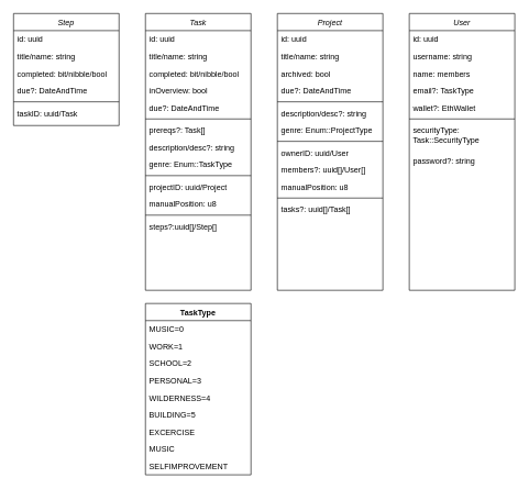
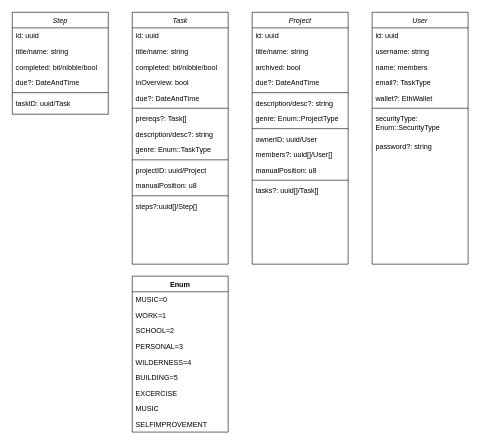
  <mxCell id="0" />
  <mxCell id="1" parent="0" />
  <mxCell id="2" value="Task" style="swimlane;fontStyle=2;align=center;verticalAlign=top;childLayout=stackLayout;horizontal=1;startSize=26;horizontalStack=0;resizeParent=1;resizeLast=0;collapsible=1;marginBottom=0;rounded=0;shadow=0;strokeWidth=1;" parent="1" vertex="1"><mxGeometry x="220" y="20" width="160" height="420" as="geometry"><mxRectangle x="220" y="120" width="160" height="26" as="alternateBounds" /></mxGeometry></mxCell>
  <mxCell id="3" value="id: uuid" style="text;align=left;verticalAlign=top;spacingLeft=4;spacingRight=4;overflow=hidden;rotatable=0;points=[[0,0.5],[1,0.5]];portConstraint=eastwest;" parent="2" vertex="1"><mxGeometry y="26" width="160" height="26" as="geometry" /></mxCell>
  <mxCell id="4" value="title/name: string" style="text;align=left;verticalAlign=top;spacingLeft=4;spacingRight=4;overflow=hidden;rotatable=0;points=[[0,0.5],[1,0.5]];portConstraint=eastwest;rounded=0;shadow=0;html=0;" parent="2" vertex="1"><mxGeometry y="52" width="160" height="26" as="geometry" /></mxCell>
  <mxCell id="5" value="completed: bit/nibble/bool" style="text;align=left;verticalAlign=top;spacingLeft=4;spacingRight=4;overflow=hidden;rotatable=0;points=[[0,0.5],[1,0.5]];portConstraint=eastwest;rounded=0;shadow=0;html=0;" vertex="1" parent="2"><mxGeometry y="78" width="160" height="26" as="geometry" /></mxCell>
  <mxCell id="6" value="inOverview: bool" style="text;align=left;verticalAlign=top;spacingLeft=4;spacingRight=4;overflow=hidden;rotatable=0;points=[[0,0.5],[1,0.5]];portConstraint=eastwest;rounded=0;shadow=0;html=0;" vertex="1" parent="2"><mxGeometry y="104" width="160" height="26" as="geometry" /></mxCell>
  <mxCell id="7" value="due?: DateAndTime" style="text;align=left;verticalAlign=top;spacingLeft=4;spacingRight=4;overflow=hidden;rotatable=0;points=[[0,0.5],[1,0.5]];portConstraint=eastwest;rounded=0;shadow=0;html=0;" vertex="1" parent="2"><mxGeometry y="130" width="160" height="26" as="geometry" /></mxCell>
  <mxCell id="8" value="" style="line;strokeWidth=1;fillColor=none;align=left;verticalAlign=middle;spacingTop=-1;spacingLeft=3;spacingRight=3;rotatable=0;labelPosition=right;points=[];portConstraint=eastwest;" vertex="1" parent="2"><mxGeometry y="156" width="160" height="8" as="geometry" /></mxCell>
  <mxCell id="9" value="prereqs?: Task[]" style="text;align=left;verticalAlign=top;spacingLeft=4;spacingRight=4;overflow=hidden;rotatable=0;points=[[0,0.5],[1,0.5]];portConstraint=eastwest;rounded=0;shadow=0;html=0;" vertex="1" parent="2"><mxGeometry y="164" width="160" height="26" as="geometry" /></mxCell>
  <mxCell id="10" value="description/desc?: string" style="text;align=left;verticalAlign=top;spacingLeft=4;spacingRight=4;overflow=hidden;rotatable=0;points=[[0,0.5],[1,0.5]];portConstraint=eastwest;rounded=0;shadow=0;html=0;" parent="2" vertex="1"><mxGeometry y="190" width="160" height="26" as="geometry" /></mxCell>
  <mxCell id="11" value="genre: Enum::TaskType" style="text;align=left;verticalAlign=top;spacingLeft=4;spacingRight=4;overflow=hidden;rotatable=0;points=[[0,0.5],[1,0.5]];portConstraint=eastwest;rounded=0;shadow=0;html=0;" vertex="1" parent="2"><mxGeometry y="216" width="160" height="26" as="geometry" /></mxCell>
  <mxCell id="12" value="" style="line;strokeWidth=1;fillColor=none;align=left;verticalAlign=middle;spacingTop=-1;spacingLeft=3;spacingRight=3;rotatable=0;labelPosition=right;points=[];portConstraint=eastwest;" vertex="1" parent="2"><mxGeometry y="242" width="160" height="8" as="geometry" /></mxCell>
  <mxCell id="13" value="projectID: uuid/Project" style="text;align=left;verticalAlign=top;spacingLeft=4;spacingRight=4;overflow=hidden;rotatable=0;points=[[0,0.5],[1,0.5]];portConstraint=eastwest;rounded=0;shadow=0;html=0;" vertex="1" parent="2"><mxGeometry y="250" width="160" height="26" as="geometry" /></mxCell>
  <mxCell id="14" value="manualPosition: u8" style="text;align=left;verticalAlign=top;spacingLeft=4;spacingRight=4;overflow=hidden;rotatable=0;points=[[0,0.5],[1,0.5]];portConstraint=eastwest;rounded=0;shadow=0;html=0;" vertex="1" parent="2"><mxGeometry y="276" width="160" height="26" as="geometry" /></mxCell>
  <mxCell id="15" value="" style="line;strokeWidth=1;fillColor=none;align=left;verticalAlign=middle;spacingTop=-1;spacingLeft=3;spacingRight=3;rotatable=0;labelPosition=right;points=[];portConstraint=eastwest;" vertex="1" parent="2"><mxGeometry y="302" width="160" height="8" as="geometry" /></mxCell>
  <mxCell id="16" value="steps?:uuid[]/Step[]" style="text;align=left;verticalAlign=top;spacingLeft=4;spacingRight=4;overflow=hidden;rotatable=0;points=[[0,0.5],[1,0.5]];portConstraint=eastwest;rounded=0;shadow=0;html=0;" vertex="1" parent="2"><mxGeometry y="310" width="160" height="26" as="geometry" /></mxCell>
  <mxCell id="17" value="Step" style="swimlane;fontStyle=2;align=center;verticalAlign=top;childLayout=stackLayout;horizontal=1;startSize=26;horizontalStack=0;resizeParent=1;resizeLast=0;collapsible=1;marginBottom=0;rounded=0;shadow=0;strokeWidth=1;" vertex="1" parent="1"><mxGeometry x="20" y="20" width="160" height="170" as="geometry"><mxRectangle x="220" y="120" width="160" height="26" as="alternateBounds" /></mxGeometry></mxCell>
  <mxCell id="18" value="id: uuid" style="text;align=left;verticalAlign=top;spacingLeft=4;spacingRight=4;overflow=hidden;rotatable=0;points=[[0,0.5],[1,0.5]];portConstraint=eastwest;" vertex="1" parent="17"><mxGeometry y="26" width="160" height="26" as="geometry" /></mxCell>
  <mxCell id="19" value="title/name: string" style="text;align=left;verticalAlign=top;spacingLeft=4;spacingRight=4;overflow=hidden;rotatable=0;points=[[0,0.5],[1,0.5]];portConstraint=eastwest;rounded=0;shadow=0;html=0;" vertex="1" parent="17"><mxGeometry y="52" width="160" height="26" as="geometry" /></mxCell>
  <mxCell id="20" value="completed: bit/nibble/bool" style="text;align=left;verticalAlign=top;spacingLeft=4;spacingRight=4;overflow=hidden;rotatable=0;points=[[0,0.5],[1,0.5]];portConstraint=eastwest;rounded=0;shadow=0;html=0;" vertex="1" parent="17"><mxGeometry y="78" width="160" height="26" as="geometry" /></mxCell>
  <mxCell id="21" value="due?: DateAndTime" style="text;align=left;verticalAlign=top;spacingLeft=4;spacingRight=4;overflow=hidden;rotatable=0;points=[[0,0.5],[1,0.5]];portConstraint=eastwest;rounded=0;shadow=0;html=0;" vertex="1" parent="17"><mxGeometry y="104" width="160" height="26" as="geometry" /></mxCell>
  <mxCell id="22" value="" style="line;strokeWidth=1;fillColor=none;align=left;verticalAlign=middle;spacingTop=-1;spacingLeft=3;spacingRight=3;rotatable=0;labelPosition=right;points=[];portConstraint=eastwest;" vertex="1" parent="17"><mxGeometry y="130" width="160" height="8" as="geometry" /></mxCell>
  <mxCell id="23" value="taskID: uuid/Task" style="text;align=left;verticalAlign=top;spacingLeft=4;spacingRight=4;overflow=hidden;rotatable=0;points=[[0,0.5],[1,0.5]];portConstraint=eastwest;rounded=0;shadow=0;html=0;" vertex="1" parent="17"><mxGeometry y="138" width="160" height="26" as="geometry" /></mxCell>
  <mxCell id="24" value="Project" style="swimlane;fontStyle=2;align=center;verticalAlign=top;childLayout=stackLayout;horizontal=1;startSize=26;horizontalStack=0;resizeParent=1;resizeLast=0;collapsible=1;marginBottom=0;rounded=0;shadow=0;strokeWidth=1;" vertex="1" parent="1"><mxGeometry x="420" y="20" width="160" height="420" as="geometry"><mxRectangle x="220" y="120" width="160" height="26" as="alternateBounds" /></mxGeometry></mxCell>
  <mxCell id="25" value="id: uuid" style="text;align=left;verticalAlign=top;spacingLeft=4;spacingRight=4;overflow=hidden;rotatable=0;points=[[0,0.5],[1,0.5]];portConstraint=eastwest;" vertex="1" parent="24"><mxGeometry y="26" width="160" height="26" as="geometry" /></mxCell>
  <mxCell id="26" value="title/name: string" style="text;align=left;verticalAlign=top;spacingLeft=4;spacingRight=4;overflow=hidden;rotatable=0;points=[[0,0.5],[1,0.5]];portConstraint=eastwest;rounded=0;shadow=0;html=0;" vertex="1" parent="24"><mxGeometry y="52" width="160" height="26" as="geometry" /></mxCell>
  <mxCell id="27" value="archived: bool" style="text;align=left;verticalAlign=top;spacingLeft=4;spacingRight=4;overflow=hidden;rotatable=0;points=[[0,0.5],[1,0.5]];portConstraint=eastwest;rounded=0;shadow=0;html=0;" vertex="1" parent="24"><mxGeometry y="78" width="160" height="26" as="geometry" /></mxCell>
  <mxCell id="28" value="due?: DateAndTime" style="text;align=left;verticalAlign=top;spacingLeft=4;spacingRight=4;overflow=hidden;rotatable=0;points=[[0,0.5],[1,0.5]];portConstraint=eastwest;rounded=0;shadow=0;html=0;" vertex="1" parent="24"><mxGeometry y="104" width="160" height="26" as="geometry" /></mxCell>
  <mxCell id="29" value="" style="line;strokeWidth=1;fillColor=none;align=left;verticalAlign=middle;spacingTop=-1;spacingLeft=3;spacingRight=3;rotatable=0;labelPosition=right;points=[];portConstraint=eastwest;" vertex="1" parent="24"><mxGeometry y="130" width="160" height="8" as="geometry" /></mxCell>
  <mxCell id="30" value="description/desc?: string" style="text;align=left;verticalAlign=top;spacingLeft=4;spacingRight=4;overflow=hidden;rotatable=0;points=[[0,0.5],[1,0.5]];portConstraint=eastwest;rounded=0;shadow=0;html=0;" vertex="1" parent="24"><mxGeometry y="138" width="160" height="26" as="geometry" /></mxCell>
  <mxCell id="31" value="genre: Enum::ProjectType" style="text;align=left;verticalAlign=top;spacingLeft=4;spacingRight=4;overflow=hidden;rotatable=0;points=[[0,0.5],[1,0.5]];portConstraint=eastwest;rounded=0;shadow=0;html=0;" vertex="1" parent="24"><mxGeometry y="164" width="160" height="26" as="geometry" /></mxCell>
  <mxCell id="32" value="" style="line;strokeWidth=1;fillColor=none;align=left;verticalAlign=middle;spacingTop=-1;spacingLeft=3;spacingRight=3;rotatable=0;labelPosition=right;points=[];portConstraint=eastwest;" vertex="1" parent="24"><mxGeometry y="190" width="160" height="8" as="geometry" /></mxCell>
  <mxCell id="33" value="ownerID: uuid/User" style="text;align=left;verticalAlign=top;spacingLeft=4;spacingRight=4;overflow=hidden;rotatable=0;points=[[0,0.5],[1,0.5]];portConstraint=eastwest;rounded=0;shadow=0;html=0;" vertex="1" parent="24"><mxGeometry y="198" width="160" height="26" as="geometry" /></mxCell>
  <mxCell id="34" value="members?: uuid[]/User[]" style="text;align=left;verticalAlign=top;spacingLeft=4;spacingRight=4;overflow=hidden;rotatable=0;points=[[0,0.5],[1,0.5]];portConstraint=eastwest;rounded=0;shadow=0;html=0;" vertex="1" parent="24"><mxGeometry y="224" width="160" height="26" as="geometry" /></mxCell>
  <mxCell id="35" value="manualPosition: u8" style="text;align=left;verticalAlign=top;spacingLeft=4;spacingRight=4;overflow=hidden;rotatable=0;points=[[0,0.5],[1,0.5]];portConstraint=eastwest;rounded=0;shadow=0;html=0;" vertex="1" parent="24"><mxGeometry y="250" width="160" height="26" as="geometry" /></mxCell>
  <mxCell id="36" value="" style="line;strokeWidth=1;fillColor=none;align=left;verticalAlign=middle;spacingTop=-1;spacingLeft=3;spacingRight=3;rotatable=0;labelPosition=right;points=[];portConstraint=eastwest;" vertex="1" parent="24"><mxGeometry y="276" width="160" height="8" as="geometry" /></mxCell>
  <mxCell id="37" value="tasks?: uuid[]/Task[]" style="text;align=left;verticalAlign=top;spacingLeft=4;spacingRight=4;overflow=hidden;rotatable=0;points=[[0,0.5],[1,0.5]];portConstraint=eastwest;rounded=0;shadow=0;html=0;" vertex="1" parent="24"><mxGeometry y="284" width="160" height="26" as="geometry" /></mxCell>
  <mxCell id="38" value="User" style="swimlane;fontStyle=2;align=center;verticalAlign=top;childLayout=stackLayout;horizontal=1;startSize=26;horizontalStack=0;resizeParent=1;resizeLast=0;collapsible=1;marginBottom=0;rounded=0;shadow=0;strokeWidth=1;" vertex="1" parent="1"><mxGeometry x="620" y="20" width="160" height="420" as="geometry"><mxRectangle x="220" y="120" width="160" height="26" as="alternateBounds" /></mxGeometry></mxCell>
  <mxCell id="39" value="id: uuid" style="text;align=left;verticalAlign=top;spacingLeft=4;spacingRight=4;overflow=hidden;rotatable=0;points=[[0,0.5],[1,0.5]];portConstraint=eastwest;" vertex="1" parent="38"><mxGeometry y="26" width="160" height="26" as="geometry" /></mxCell>
  <mxCell id="40" value="username: string" style="text;align=left;verticalAlign=top;spacingLeft=4;spacingRight=4;overflow=hidden;rotatable=0;points=[[0,0.5],[1,0.5]];portConstraint=eastwest;rounded=0;shadow=0;html=0;" vertex="1" parent="38"><mxGeometry y="52" width="160" height="26" as="geometry" /></mxCell>
  <mxCell id="41" value="name: members" style="text;align=left;verticalAlign=top;spacingLeft=4;spacingRight=4;overflow=hidden;rotatable=0;points=[[0,0.5],[1,0.5]];portConstraint=eastwest;rounded=0;shadow=0;html=0;" vertex="1" parent="38"><mxGeometry y="78" width="160" height="26" as="geometry" /></mxCell>
  <mxCell id="42" value="email?: TaskType" style="text;align=left;verticalAlign=top;spacingLeft=4;spacingRight=4;overflow=hidden;rotatable=0;points=[[0,0.5],[1,0.5]];portConstraint=eastwest;rounded=0;shadow=0;html=0;" vertex="1" parent="38"><mxGeometry y="104" width="160" height="26" as="geometry" /></mxCell>
  <mxCell id="43" value="wallet?: EthWallet" style="text;align=left;verticalAlign=top;spacingLeft=4;spacingRight=4;overflow=hidden;rotatable=0;points=[[0,0.5],[1,0.5]];portConstraint=eastwest;rounded=0;shadow=0;html=0;" vertex="1" parent="38"><mxGeometry y="130" width="160" height="26" as="geometry" /></mxCell>
  <mxCell id="44" value="" style="line;strokeWidth=1;fillColor=none;align=left;verticalAlign=middle;spacingTop=-1;spacingLeft=3;spacingRight=3;rotatable=0;labelPosition=right;points=[];portConstraint=eastwest;" vertex="1" parent="38"><mxGeometry y="156" width="160" height="8" as="geometry" /></mxCell>
- <mxCell id="45" value="securityType: &#10;Task::SecurityType" style="text;align=left;verticalAlign=top;spacingLeft=4;spacingRight=4;overflow=hidden;rotatable=0;points=[[0,0.5],[1,0.5]];portConstraint=eastwest;rounded=0;shadow=0;html=0;" vertex="1" parent="38"><mxGeometry y="164" width="160" height="46" as="geometry" /></mxCell>
+ <mxCell id="45" value="securityType: &#10;Enum::SecurityType" style="text;align=left;verticalAlign=top;spacingLeft=4;spacingRight=4;overflow=hidden;rotatable=0;points=[[0,0.5],[1,0.5]];portConstraint=eastwest;rounded=0;shadow=0;html=0;" vertex="1" parent="38"><mxGeometry y="164" width="160" height="46" as="geometry" /></mxCell>
  <mxCell id="46" value="password?: string" style="text;align=left;verticalAlign=top;spacingLeft=4;spacingRight=4;overflow=hidden;rotatable=0;points=[[0,0.5],[1,0.5]];portConstraint=eastwest;rounded=0;shadow=0;html=0;" vertex="1" parent="38"><mxGeometry y="210" width="160" height="26" as="geometry" /></mxCell>
- <mxCell id="47" value="TaskType" style="swimlane;fontStyle=1;align=center;verticalAlign=top;childLayout=stackLayout;horizontal=1;startSize=26;horizontalStack=0;resizeParent=1;resizeParentMax=0;resizeLast=0;collapsible=1;marginBottom=0;" vertex="1" parent="1"><mxGeometry x="220" y="460" width="160" height="260" as="geometry"><mxRectangle x="240" y="480" width="90" height="26" as="alternateBounds" /></mxGeometry></mxCell>
+ <mxCell id="47" value="Enum" style="swimlane;fontStyle=1;align=center;verticalAlign=top;childLayout=stackLayout;horizontal=1;startSize=26;horizontalStack=0;resizeParent=1;resizeParentMax=0;resizeLast=0;collapsible=1;marginBottom=0;" vertex="1" parent="1"><mxGeometry x="220" y="460" width="160" height="260" as="geometry"><mxRectangle x="240" y="480" width="90" height="26" as="alternateBounds" /></mxGeometry></mxCell>
  <mxCell id="48" value="MUSIC=0" style="text;strokeColor=none;fillColor=none;align=left;verticalAlign=top;spacingLeft=4;spacingRight=4;overflow=hidden;rotatable=0;points=[[0,0.5],[1,0.5]];portConstraint=eastwest;" vertex="1" parent="47"><mxGeometry y="26" width="160" height="26" as="geometry" /></mxCell>
  <mxCell id="49" value="WORK=1" style="text;strokeColor=none;fillColor=none;align=left;verticalAlign=top;spacingLeft=4;spacingRight=4;overflow=hidden;rotatable=0;points=[[0,0.5],[1,0.5]];portConstraint=eastwest;" vertex="1" parent="47"><mxGeometry y="52" width="160" height="26" as="geometry" /></mxCell>
  <mxCell id="50" value="SCHOOL=2" style="text;strokeColor=none;fillColor=none;align=left;verticalAlign=top;spacingLeft=4;spacingRight=4;overflow=hidden;rotatable=0;points=[[0,0.5],[1,0.5]];portConstraint=eastwest;" vertex="1" parent="47"><mxGeometry y="78" width="160" height="26" as="geometry" /></mxCell>
  <mxCell id="51" value="PERSONAL=3" style="text;strokeColor=none;fillColor=none;align=left;verticalAlign=top;spacingLeft=4;spacingRight=4;overflow=hidden;rotatable=0;points=[[0,0.5],[1,0.5]];portConstraint=eastwest;" vertex="1" parent="47"><mxGeometry y="104" width="160" height="26" as="geometry" /></mxCell>
  <mxCell id="52" value="WILDERNESS=4" style="text;strokeColor=none;fillColor=none;align=left;verticalAlign=top;spacingLeft=4;spacingRight=4;overflow=hidden;rotatable=0;points=[[0,0.5],[1,0.5]];portConstraint=eastwest;" vertex="1" parent="47"><mxGeometry y="130" width="160" height="26" as="geometry" /></mxCell>
  <mxCell id="53" value="BUILDING=5" style="text;strokeColor=none;fillColor=none;align=left;verticalAlign=top;spacingLeft=4;spacingRight=4;overflow=hidden;rotatable=0;points=[[0,0.5],[1,0.5]];portConstraint=eastwest;" vertex="1" parent="47"><mxGeometry y="156" width="160" height="26" as="geometry" /></mxCell>
  <mxCell id="54" value="EXCERCISE" style="text;strokeColor=none;fillColor=none;align=left;verticalAlign=top;spacingLeft=4;spacingRight=4;overflow=hidden;rotatable=0;points=[[0,0.5],[1,0.5]];portConstraint=eastwest;" vertex="1" parent="47"><mxGeometry y="182" width="160" height="26" as="geometry" /></mxCell>
  <mxCell id="55" value="MUSIC" style="text;strokeColor=none;fillColor=none;align=left;verticalAlign=top;spacingLeft=4;spacingRight=4;overflow=hidden;rotatable=0;points=[[0,0.5],[1,0.5]];portConstraint=eastwest;" vertex="1" parent="47"><mxGeometry y="208" width="160" height="26" as="geometry" /></mxCell>
  <mxCell id="56" value="SELFIMPROVEMENT" style="text;strokeColor=none;fillColor=none;align=left;verticalAlign=top;spacingLeft=4;spacingRight=4;overflow=hidden;rotatable=0;points=[[0,0.5],[1,0.5]];portConstraint=eastwest;" vertex="1" parent="47"><mxGeometry y="234" width="160" height="26" as="geometry" /></mxCell>
